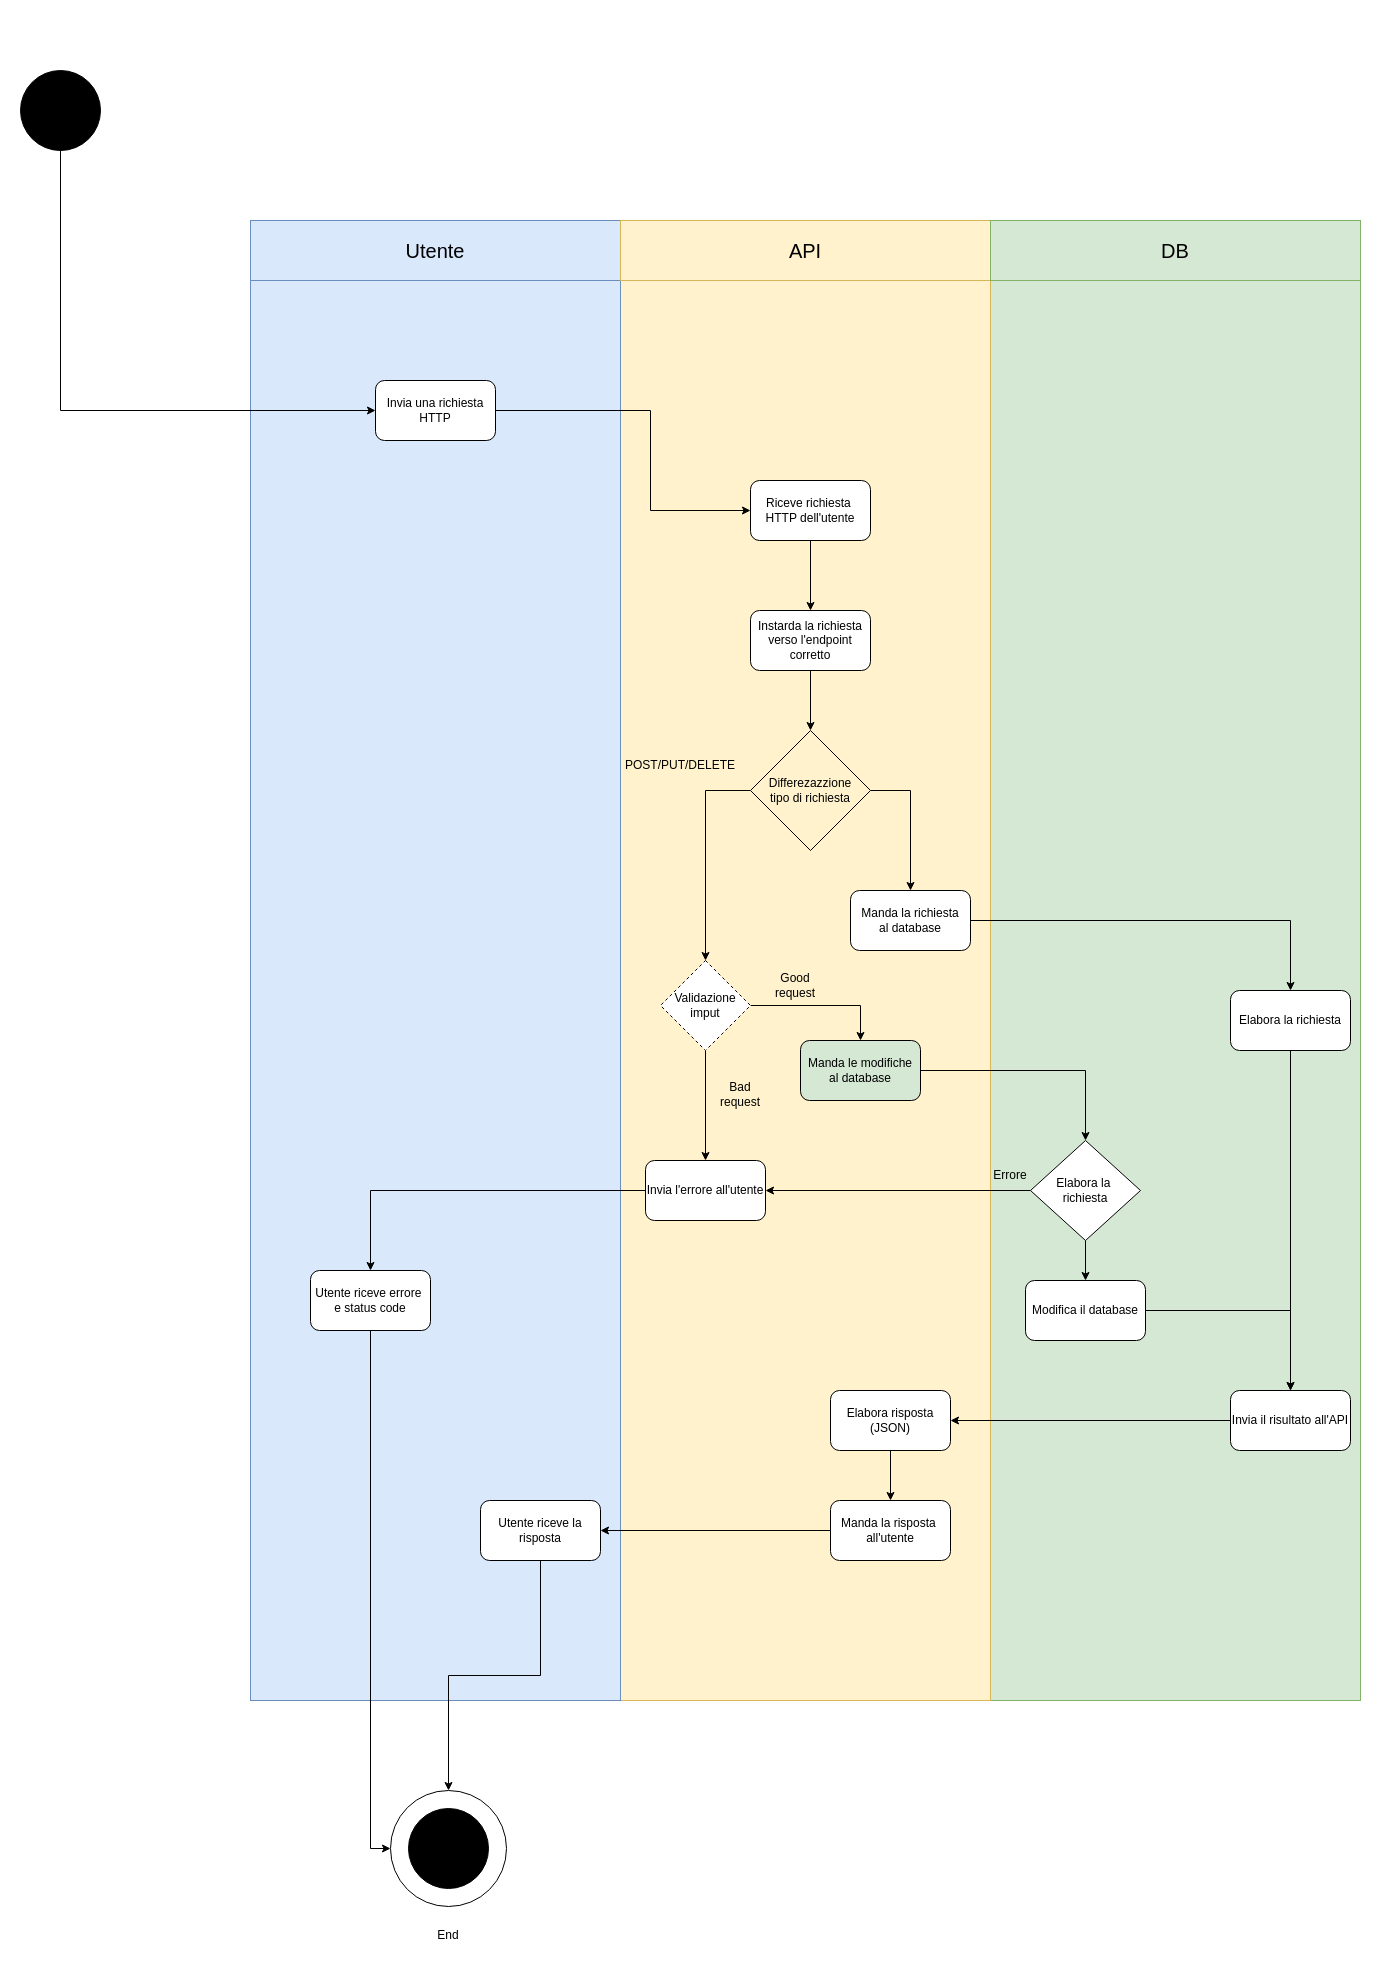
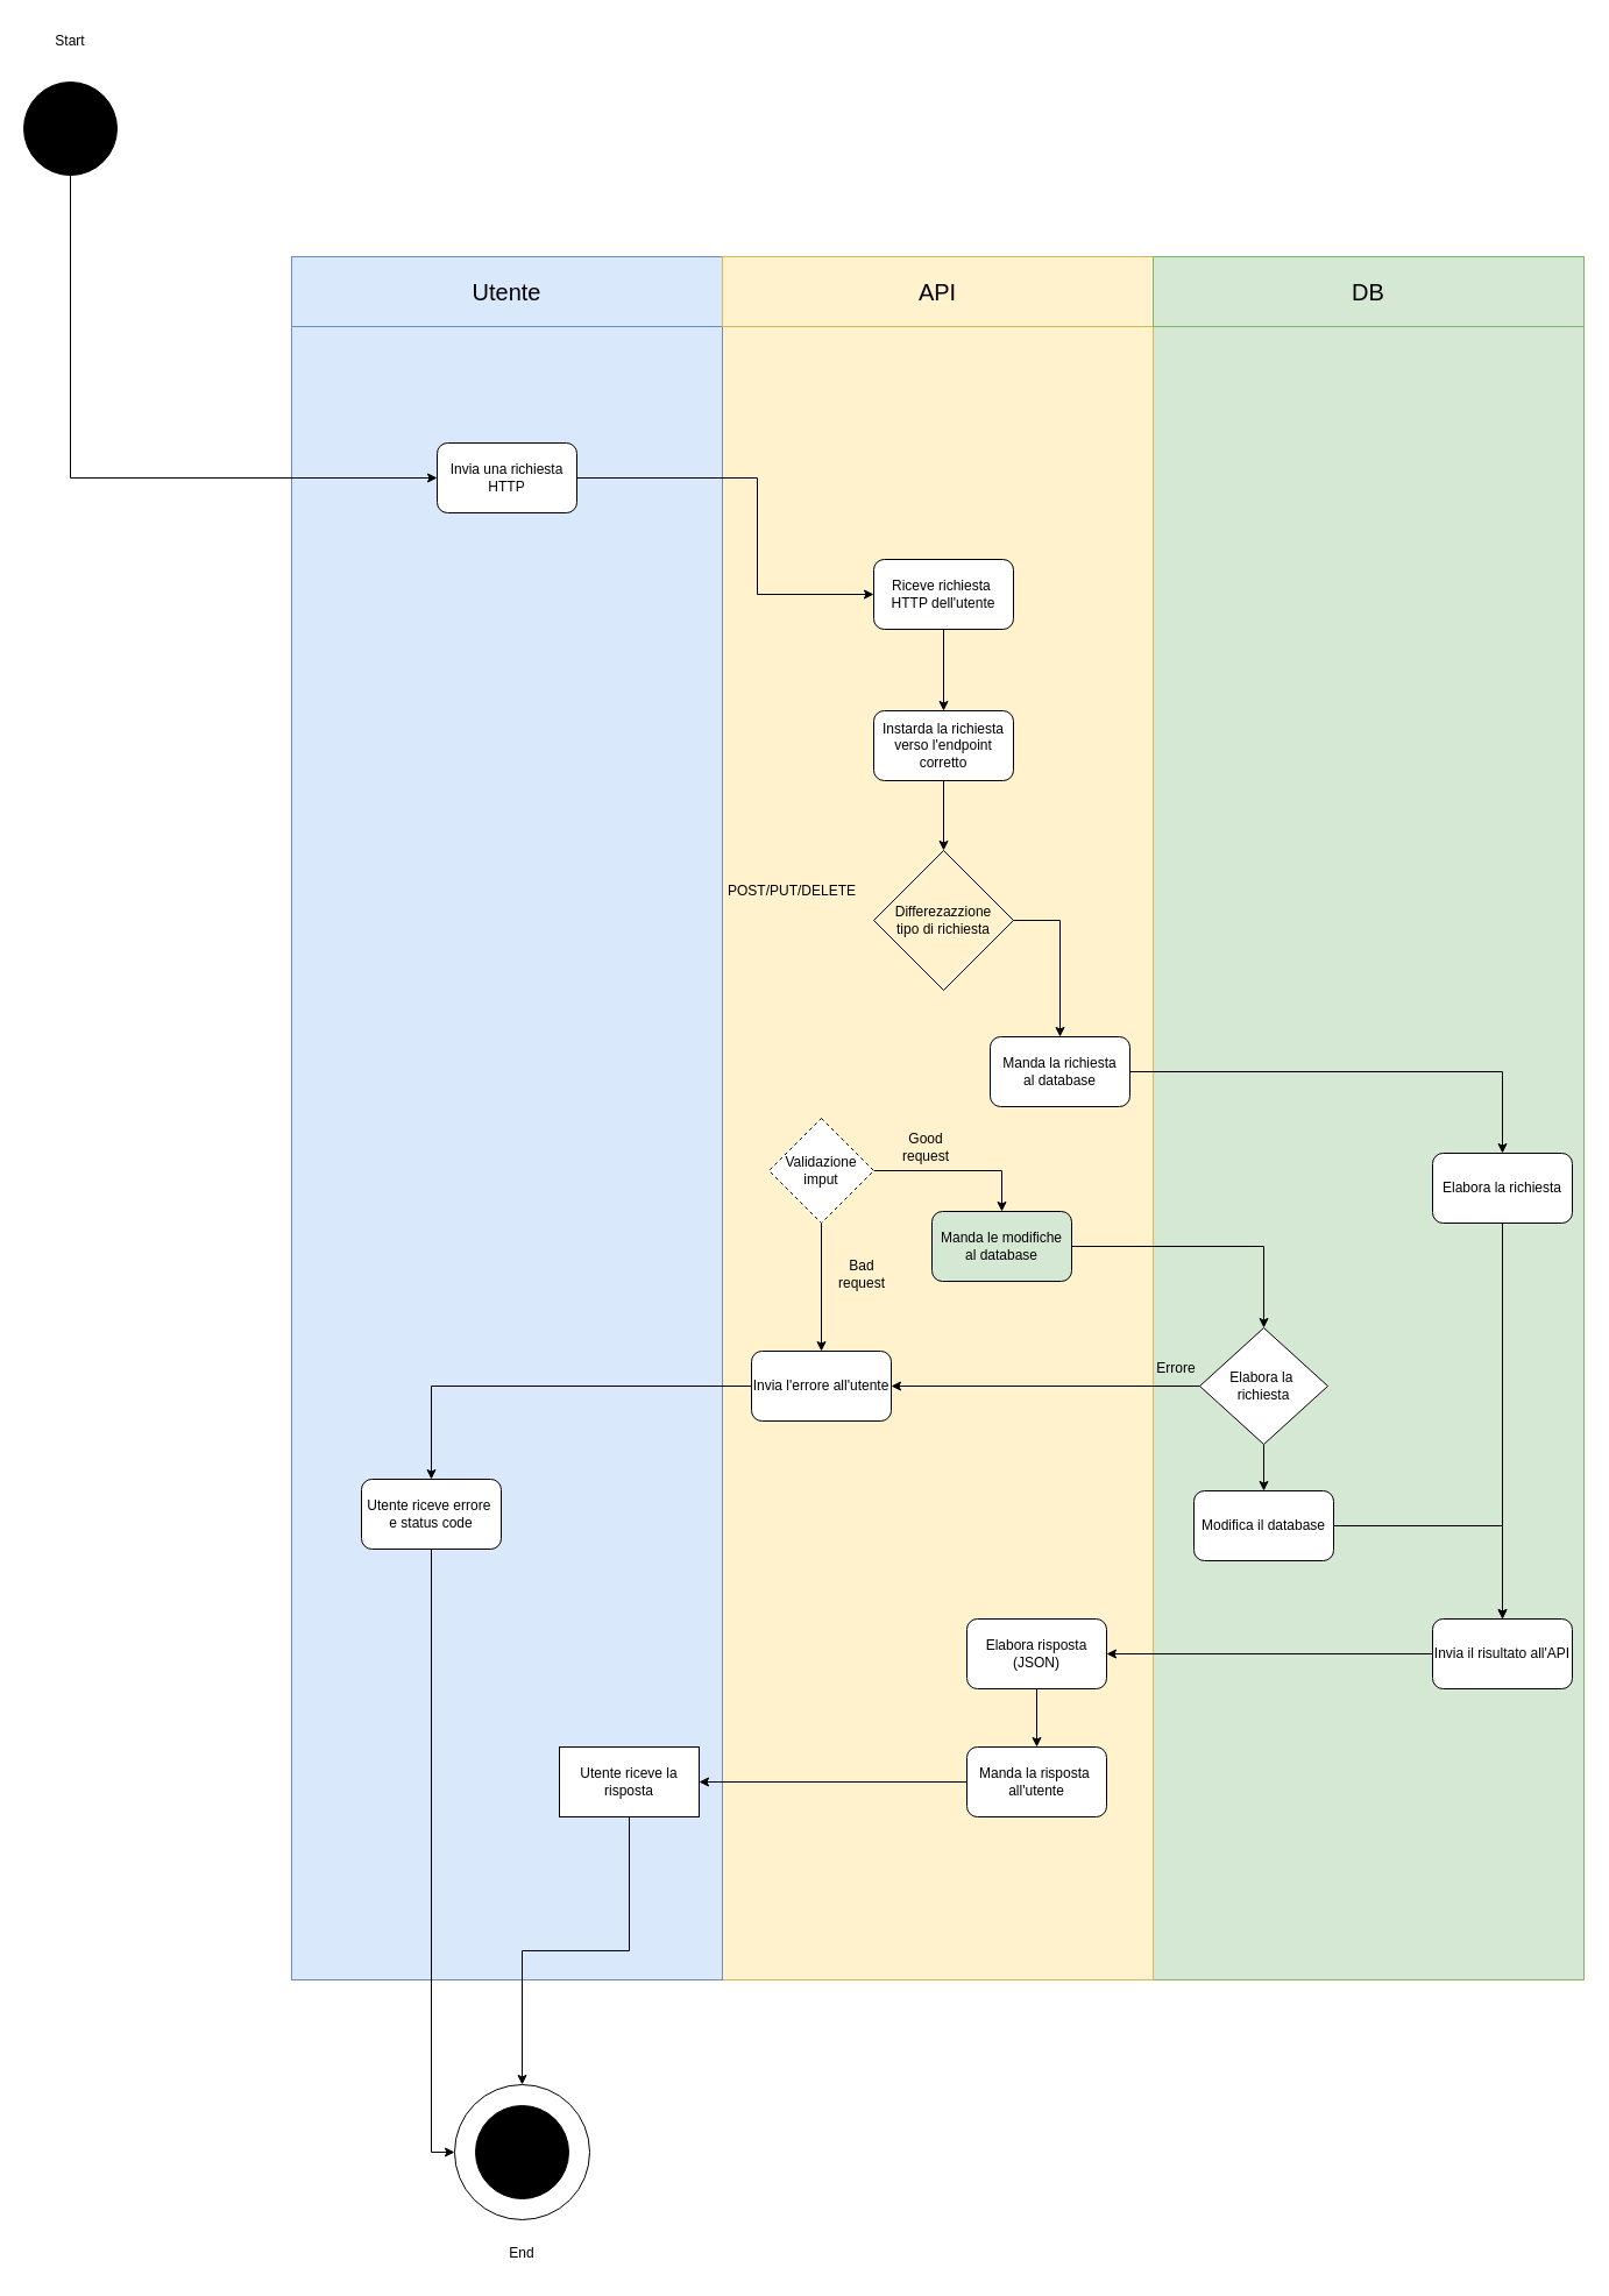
  <mxCell id="0" />
  <mxCell id="1" parent="0" />
  <mxCell id="2" value="" style="rounded=0;whiteSpace=wrap;html=1;fillColor=#d5e8d4;strokeColor=#82b366;" parent="1" vertex="1"><mxGeometry x="990" y="280" width="370" height="1420" as="geometry" /></mxCell>
  <mxCell id="3" value="" style="rounded=0;whiteSpace=wrap;html=1;fillColor=#fff2cc;strokeColor=#d6b656;" parent="1" vertex="1"><mxGeometry x="620" y="280" width="370" height="1420" as="geometry" /></mxCell>
  <mxCell id="4" value="" style="rounded=0;whiteSpace=wrap;html=1;fillColor=#dae8fc;strokeColor=#6c8ebf;" parent="1" vertex="1"><mxGeometry x="250" y="280" width="370" height="1420" as="geometry" /></mxCell>
  <mxCell id="5" style="edgeStyle=orthogonalEdgeStyle;rounded=0;orthogonalLoop=1;jettySize=auto;html=1;exitX=0.5;exitY=1;exitDx=0;exitDy=0;entryX=0;entryY=0.5;entryDx=0;entryDy=0;" parent="1" source="6" target="11" edge="1"><mxGeometry relative="1" as="geometry" /></mxCell>
  <mxCell id="6" value="" style="ellipse;whiteSpace=wrap;html=1;aspect=fixed;fillColor=#000000;" parent="1" vertex="1"><mxGeometry x="20" y="70" width="80" height="80" as="geometry" /></mxCell>
  <mxCell id="7" value="&lt;font style=&quot;font-size: 20px;&quot;&gt;Utente&lt;/font&gt;" style="rounded=0;whiteSpace=wrap;html=1;fillColor=#dae8fc;strokeColor=#6c8ebf;" parent="1" vertex="1"><mxGeometry x="250" y="220" width="370" height="60" as="geometry" /></mxCell>
  <mxCell id="8" value="&lt;font style=&quot;font-size: 20px;&quot;&gt;API&lt;/font&gt;" style="rounded=0;whiteSpace=wrap;html=1;fillColor=#fff2cc;strokeColor=#d6b656;" parent="1" vertex="1"><mxGeometry x="620" y="220" width="370" height="60" as="geometry" /></mxCell>
  <mxCell id="9" value="&lt;font style=&quot;font-size: 20px;&quot;&gt;DB&lt;/font&gt;" style="rounded=0;whiteSpace=wrap;html=1;fillColor=#d5e8d4;strokeColor=#82b366;" parent="1" vertex="1"><mxGeometry x="990" y="220" width="370" height="60" as="geometry" /></mxCell>
  <mxCell id="10" style="edgeStyle=orthogonalEdgeStyle;rounded=0;orthogonalLoop=1;jettySize=auto;html=1;exitX=1;exitY=0.5;exitDx=0;exitDy=0;entryX=0;entryY=0.5;entryDx=0;entryDy=0;" parent="1" source="11" target="14" edge="1"><mxGeometry relative="1" as="geometry"><Array as="points"><mxPoint x="650" y="410" /><mxPoint x="650" y="510" /></Array></mxGeometry></mxCell>
  <mxCell id="11" value="Invia una richiesta&lt;div&gt;HTTP&lt;/div&gt;" style="rounded=1;whiteSpace=wrap;html=1;" parent="1" vertex="1"><mxGeometry x="375" y="380" width="120" height="60" as="geometry" /></mxCell>
+ <mxCell id="12" value="Start" style="text;html=1;align=center;verticalAlign=middle;whiteSpace=wrap;rounded=0;" parent="1" vertex="1"><mxGeometry x="30" y="20" width="60" height="30" as="geometry" /></mxCell>
  <mxCell id="13" style="edgeStyle=orthogonalEdgeStyle;rounded=0;orthogonalLoop=1;jettySize=auto;html=1;exitX=0.5;exitY=1;exitDx=0;exitDy=0;" parent="1" source="14" target="16" edge="1"><mxGeometry relative="1" as="geometry" /></mxCell>
  <mxCell id="14" value="Riceve richiesta&amp;nbsp;&lt;div&gt;HTTP dell'utente&lt;/div&gt;" style="rounded=1;whiteSpace=wrap;html=1;" parent="1" vertex="1"><mxGeometry x="750" y="480" width="120" height="60" as="geometry" /></mxCell>
  <mxCell id="15" style="edgeStyle=orthogonalEdgeStyle;rounded=0;orthogonalLoop=1;jettySize=auto;html=1;exitX=0.5;exitY=1;exitDx=0;exitDy=0;entryX=0.5;entryY=0;entryDx=0;entryDy=0;" parent="1" source="16" target="19" edge="1"><mxGeometry relative="1" as="geometry" /></mxCell>
  <mxCell id="16" value="Instarda la richiesta&lt;div&gt;verso l'endpoint&lt;/div&gt;&lt;div&gt;corretto&lt;/div&gt;" style="rounded=1;whiteSpace=wrap;html=1;" parent="1" vertex="1"><mxGeometry x="750" y="610" width="120" height="60" as="geometry" /></mxCell>
  <mxCell id="17" style="edgeStyle=orthogonalEdgeStyle;rounded=0;orthogonalLoop=1;jettySize=auto;html=1;exitX=1;exitY=0.5;exitDx=0;exitDy=0;" parent="1" source="19" target="21" edge="1"><mxGeometry relative="1" as="geometry" /></mxCell>
- <mxCell id="18" style="edgeStyle=orthogonalEdgeStyle;rounded=0;orthogonalLoop=1;jettySize=auto;html=1;exitX=0;exitY=0.5;exitDx=0;exitDy=0;entryX=0.5;entryY=0;entryDx=0;entryDy=0;" parent="1" source="19" target="29" edge="1"><mxGeometry relative="1" as="geometry" /></mxCell>
  <mxCell id="19" value="Differezazzione&lt;div&gt;tipo di richiesta&lt;/div&gt;" style="rhombus;whiteSpace=wrap;html=1;fillColor=#fff2cc;" parent="1" vertex="1"><mxGeometry x="750" y="730" width="120" height="120" as="geometry" /></mxCell>
  <mxCell id="20" style="edgeStyle=orthogonalEdgeStyle;rounded=0;orthogonalLoop=1;jettySize=auto;html=1;exitX=1;exitY=0.5;exitDx=0;exitDy=0;entryX=0.5;entryY=0;entryDx=0;entryDy=0;" parent="1" source="21" target="24" edge="1"><mxGeometry relative="1" as="geometry" /></mxCell>
  <mxCell id="21" value="Manda la richiesta&lt;div&gt;al database&lt;/div&gt;" style="rounded=1;whiteSpace=wrap;html=1;" parent="1" vertex="1"><mxGeometry x="850" y="890" width="120" height="60" as="geometry" /></mxCell>
  <mxCell id="22" value="POST/PUT/DELETE" style="text;html=1;align=center;verticalAlign=middle;whiteSpace=wrap;rounded=0;" parent="1" vertex="1"><mxGeometry x="650" y="750" width="60" height="30" as="geometry" /></mxCell>
  <mxCell id="23" style="edgeStyle=orthogonalEdgeStyle;rounded=0;orthogonalLoop=1;jettySize=auto;html=1;exitX=0.5;exitY=1;exitDx=0;exitDy=0;entryX=0.5;entryY=0;entryDx=0;entryDy=0;" parent="1" source="24" target="26" edge="1"><mxGeometry relative="1" as="geometry" /></mxCell>
  <mxCell id="24" value="Elabora la richiesta" style="rounded=1;whiteSpace=wrap;html=1;" parent="1" vertex="1"><mxGeometry x="1230" y="990" width="120" height="60" as="geometry" /></mxCell>
  <mxCell id="25" style="edgeStyle=orthogonalEdgeStyle;rounded=0;orthogonalLoop=1;jettySize=auto;html=1;exitX=0;exitY=0.5;exitDx=0;exitDy=0;" parent="1" source="26" target="45" edge="1"><mxGeometry relative="1" as="geometry" /></mxCell>
  <mxCell id="26" value="Invia il risultato all'API" style="rounded=1;whiteSpace=wrap;html=1;" parent="1" vertex="1"><mxGeometry x="1230" y="1390" width="120" height="60" as="geometry" /></mxCell>
  <mxCell id="27" style="edgeStyle=orthogonalEdgeStyle;rounded=0;orthogonalLoop=1;jettySize=auto;html=1;exitX=0.5;exitY=1;exitDx=0;exitDy=0;entryX=0.5;entryY=0;entryDx=0;entryDy=0;" parent="1" source="29" target="33" edge="1"><mxGeometry relative="1" as="geometry" /></mxCell>
  <mxCell id="28" style="edgeStyle=orthogonalEdgeStyle;rounded=0;orthogonalLoop=1;jettySize=auto;html=1;exitX=1;exitY=0.5;exitDx=0;exitDy=0;entryX=0.5;entryY=0;entryDx=0;entryDy=0;" parent="1" source="29" target="36" edge="1"><mxGeometry relative="1" as="geometry" /></mxCell>
  <mxCell id="29" value="Validazione&lt;div&gt;imput&lt;/div&gt;" style="rhombus;whiteSpace=wrap;html=1;dashed=1;" parent="1" vertex="1"><mxGeometry x="660" y="960" width="90" height="90" as="geometry" /></mxCell>
  <mxCell id="30" style="edgeStyle=orthogonalEdgeStyle;rounded=0;orthogonalLoop=1;jettySize=auto;html=1;exitX=0.5;exitY=1;exitDx=0;exitDy=0;entryX=0;entryY=0.5;entryDx=0;entryDy=0;" parent="1" source="31" target="50" edge="1"><mxGeometry relative="1" as="geometry" /></mxCell>
  <mxCell id="31" value="Utente riceve errore&amp;nbsp;&lt;div&gt;e status code&lt;/div&gt;" style="rounded=1;whiteSpace=wrap;html=1;" parent="1" vertex="1"><mxGeometry x="310" y="1270" width="120" height="60" as="geometry" /></mxCell>
  <mxCell id="32" style="edgeStyle=orthogonalEdgeStyle;rounded=0;orthogonalLoop=1;jettySize=auto;html=1;exitX=0;exitY=0.5;exitDx=0;exitDy=0;entryX=0.5;entryY=0;entryDx=0;entryDy=0;" parent="1" source="33" target="31" edge="1"><mxGeometry relative="1" as="geometry" /></mxCell>
  <mxCell id="33" value="Invia l'errore all'utente" style="rounded=1;whiteSpace=wrap;html=1;" parent="1" vertex="1"><mxGeometry x="645" y="1160" width="120" height="60" as="geometry" /></mxCell>
  <mxCell id="34" value="Bad request" style="text;html=1;align=center;verticalAlign=middle;whiteSpace=wrap;rounded=0;" parent="1" vertex="1"><mxGeometry x="710" y="1079" width="60" height="30" as="geometry" /></mxCell>
  <mxCell id="35" style="edgeStyle=orthogonalEdgeStyle;rounded=0;orthogonalLoop=1;jettySize=auto;html=1;exitX=1;exitY=0.5;exitDx=0;exitDy=0;entryX=0.5;entryY=0;entryDx=0;entryDy=0;" parent="1" source="36" target="40" edge="1"><mxGeometry relative="1" as="geometry"><mxPoint x="1070" y="1109" as="targetPoint" /></mxGeometry></mxCell>
  <mxCell id="36" value="Manda le modifiche&lt;div&gt;al database&lt;/div&gt;" style="rounded=1;whiteSpace=wrap;html=1;fillColor=#d5e8d4;" parent="1" vertex="1"><mxGeometry x="800" y="1040" width="120" height="60" as="geometry" /></mxCell>
  <mxCell id="37" value="Good request" style="text;html=1;align=center;verticalAlign=middle;whiteSpace=wrap;rounded=0;" parent="1" vertex="1"><mxGeometry x="765" y="970" width="60" height="30" as="geometry" /></mxCell>
  <mxCell id="38" style="edgeStyle=orthogonalEdgeStyle;rounded=0;orthogonalLoop=1;jettySize=auto;html=1;exitX=0;exitY=0.5;exitDx=0;exitDy=0;entryX=1;entryY=0.5;entryDx=0;entryDy=0;" parent="1" source="40" target="33" edge="1"><mxGeometry relative="1" as="geometry" /></mxCell>
  <mxCell id="39" style="edgeStyle=orthogonalEdgeStyle;rounded=0;orthogonalLoop=1;jettySize=auto;html=1;exitX=0.5;exitY=1;exitDx=0;exitDy=0;entryX=0.5;entryY=0;entryDx=0;entryDy=0;" parent="1" source="40" target="43" edge="1"><mxGeometry relative="1" as="geometry" /></mxCell>
  <mxCell id="40" value="Elabora la&amp;nbsp;&lt;div&gt;richiesta&lt;/div&gt;" style="rhombus;whiteSpace=wrap;html=1;" parent="1" vertex="1"><mxGeometry x="1030" y="1140" width="110" height="100" as="geometry" /></mxCell>
  <mxCell id="41" value="Errore" style="text;html=1;align=center;verticalAlign=middle;whiteSpace=wrap;rounded=0;" parent="1" vertex="1"><mxGeometry x="980" y="1160" width="60" height="30" as="geometry" /></mxCell>
  <mxCell id="42" style="edgeStyle=orthogonalEdgeStyle;rounded=0;orthogonalLoop=1;jettySize=auto;html=1;exitX=1;exitY=0.5;exitDx=0;exitDy=0;entryX=0.5;entryY=0;entryDx=0;entryDy=0;" parent="1" source="43" target="26" edge="1"><mxGeometry relative="1" as="geometry"><mxPoint x="1290" y="1510" as="targetPoint" /></mxGeometry></mxCell>
  <mxCell id="43" value="Modifica il database" style="rounded=1;whiteSpace=wrap;html=1;" parent="1" vertex="1"><mxGeometry x="1025" y="1280" width="120" height="60" as="geometry" /></mxCell>
  <mxCell id="44" style="edgeStyle=orthogonalEdgeStyle;rounded=0;orthogonalLoop=1;jettySize=auto;html=1;exitX=0.5;exitY=1;exitDx=0;exitDy=0;entryX=0.5;entryY=0;entryDx=0;entryDy=0;" parent="1" source="45" target="47" edge="1"><mxGeometry relative="1" as="geometry" /></mxCell>
  <mxCell id="45" value="Elabora risposta&lt;div&gt;(JSON)&lt;/div&gt;" style="rounded=1;whiteSpace=wrap;html=1;" parent="1" vertex="1"><mxGeometry x="830" y="1390" width="120" height="60" as="geometry" /></mxCell>
  <mxCell id="46" style="edgeStyle=orthogonalEdgeStyle;rounded=0;orthogonalLoop=1;jettySize=auto;html=1;exitX=0;exitY=0.5;exitDx=0;exitDy=0;entryX=1;entryY=0.5;entryDx=0;entryDy=0;" parent="1" source="47" target="49" edge="1"><mxGeometry relative="1" as="geometry" /></mxCell>
  <mxCell id="47" value="Manda la risposta&amp;nbsp;&lt;div&gt;all'utente&lt;/div&gt;" style="rounded=1;whiteSpace=wrap;html=1;" parent="1" vertex="1"><mxGeometry x="830" y="1500" width="120" height="60" as="geometry" /></mxCell>
  <mxCell id="48" style="edgeStyle=orthogonalEdgeStyle;rounded=0;orthogonalLoop=1;jettySize=auto;html=1;exitX=0.5;exitY=1;exitDx=0;exitDy=0;entryX=0.5;entryY=0;entryDx=0;entryDy=0;" parent="1" source="49" target="50" edge="1"><mxGeometry relative="1" as="geometry" /></mxCell>
- <mxCell id="49" value="Utente riceve la risposta" style="rounded=1;whiteSpace=wrap;html=1;" parent="1" vertex="1"><mxGeometry x="480" y="1500" width="120" height="60" as="geometry" /></mxCell>
+ <mxCell id="49" value="Utente riceve la risposta" style="whiteSpace=wrap;html=1;rounded=0;" parent="1" vertex="1"><mxGeometry x="480" y="1500" width="120" height="60" as="geometry" /></mxCell>
  <mxCell id="50" value="" style="ellipse;whiteSpace=wrap;html=1;aspect=fixed;" parent="1" vertex="1"><mxGeometry x="390" y="1790" width="116" height="116" as="geometry" /></mxCell>
  <mxCell id="51" value="" style="ellipse;whiteSpace=wrap;html=1;aspect=fixed;fillColor=#000000;" parent="1" vertex="1"><mxGeometry x="408" y="1808" width="80" height="80" as="geometry" /></mxCell>
  <mxCell id="52" value="End" style="text;html=1;align=center;verticalAlign=middle;whiteSpace=wrap;rounded=0;" parent="1" vertex="1"><mxGeometry x="418" y="1920" width="60" height="30" as="geometry" /></mxCell>
